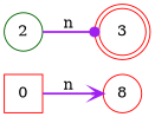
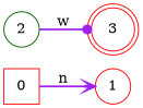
  digraph {
    rankdir=LR
    node [color=red shape=circle]
    edge [color=purple style=bold]
    0 [shape=square]
-   1 [label=8]
+   1
    2 [color=darkgreen]
    3 [shape=doublecircle]
    0 -> 1 [arrowhead=vee label="n "]
-   2 -> 3 [arrowhead=dot label="n "]
+   2 -> 3 [arrowhead=dot label="w "]
  }
